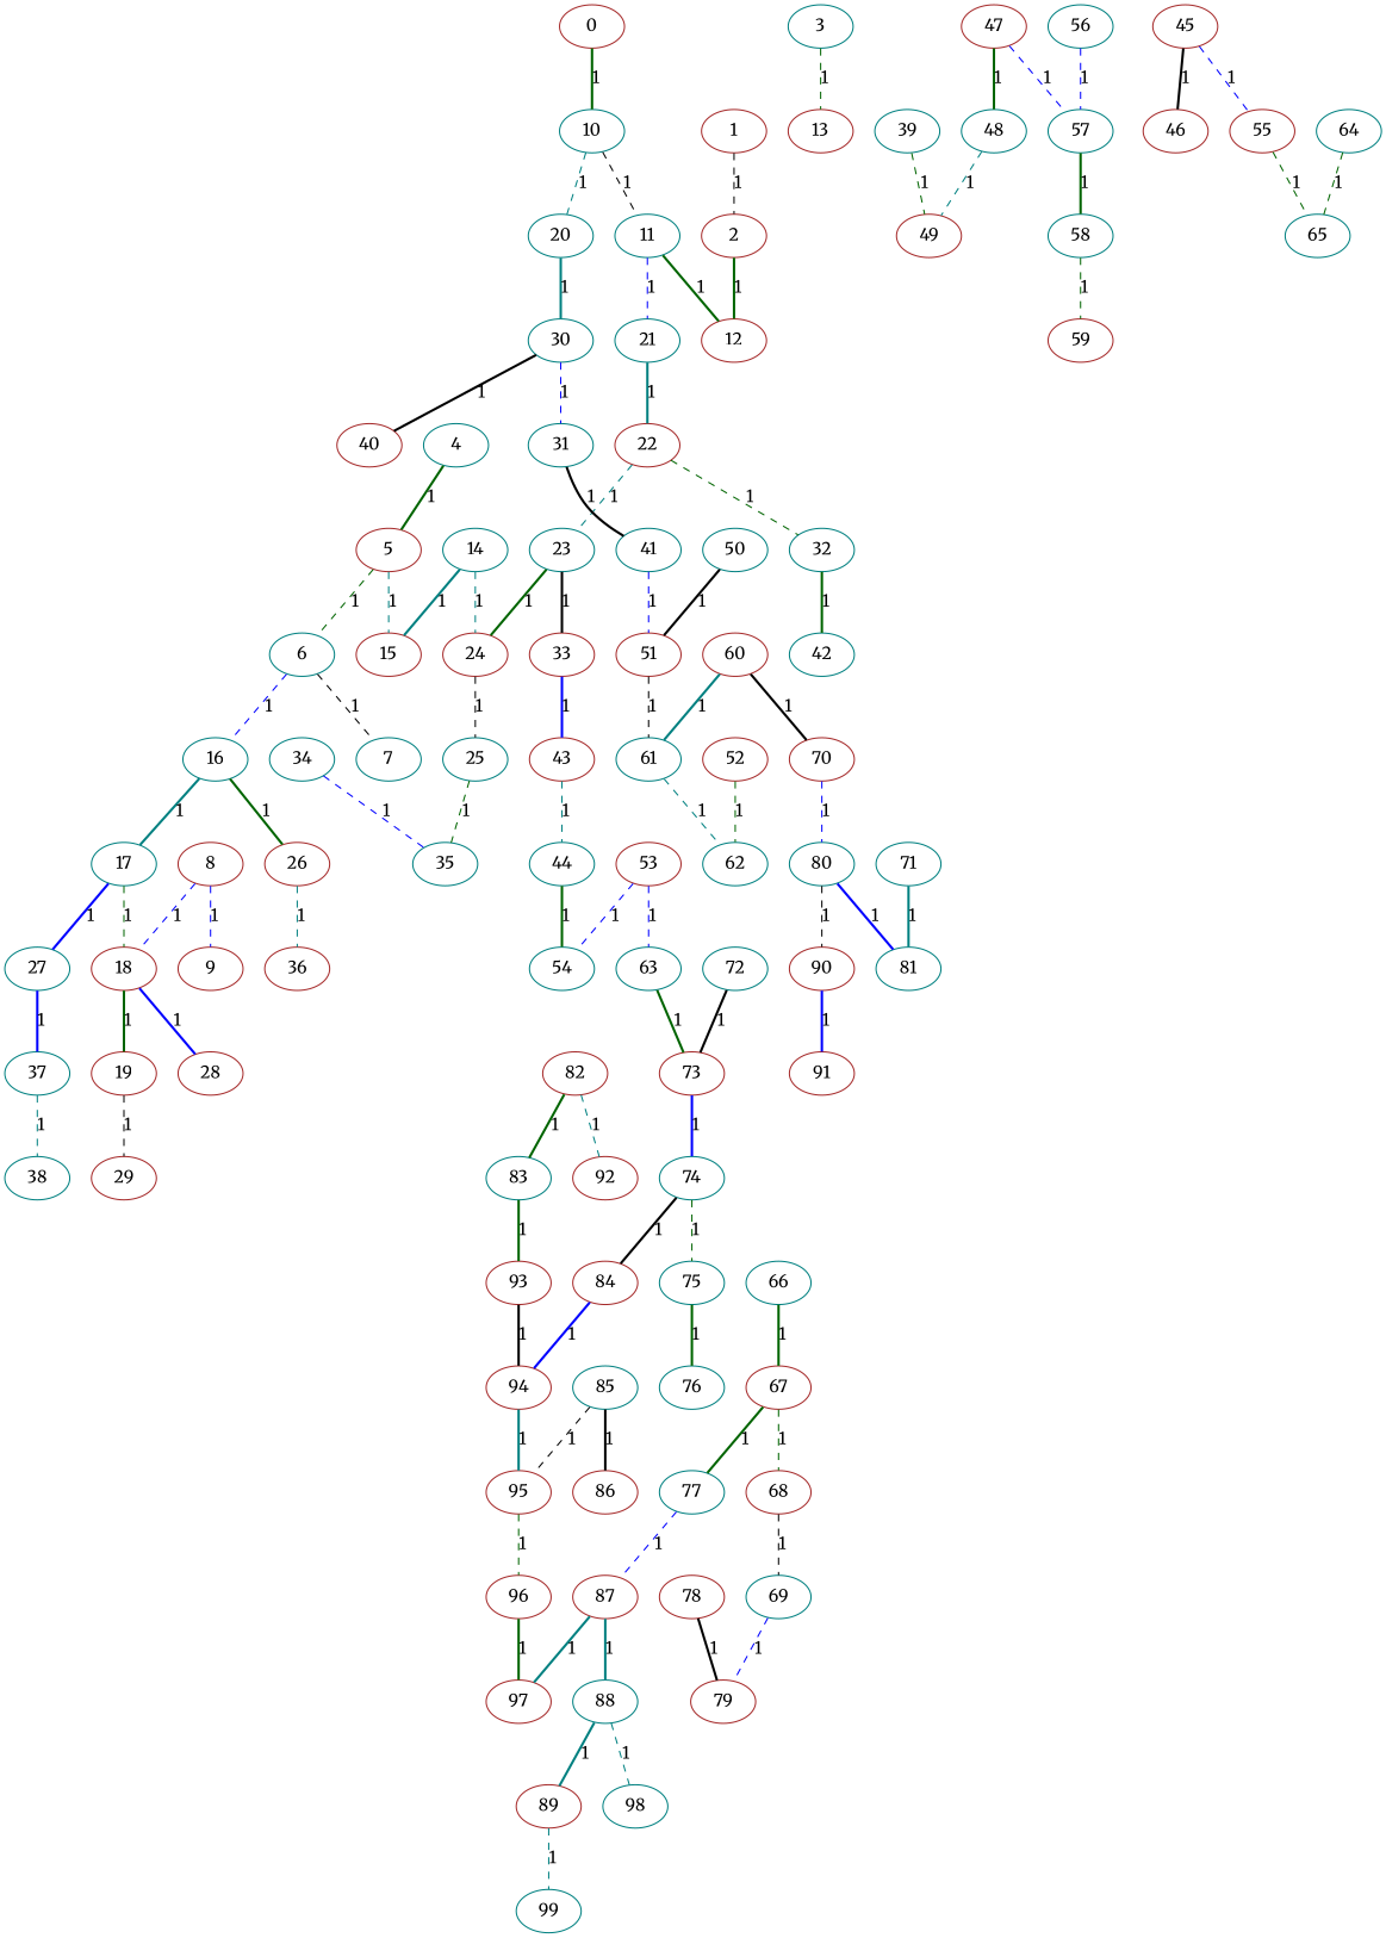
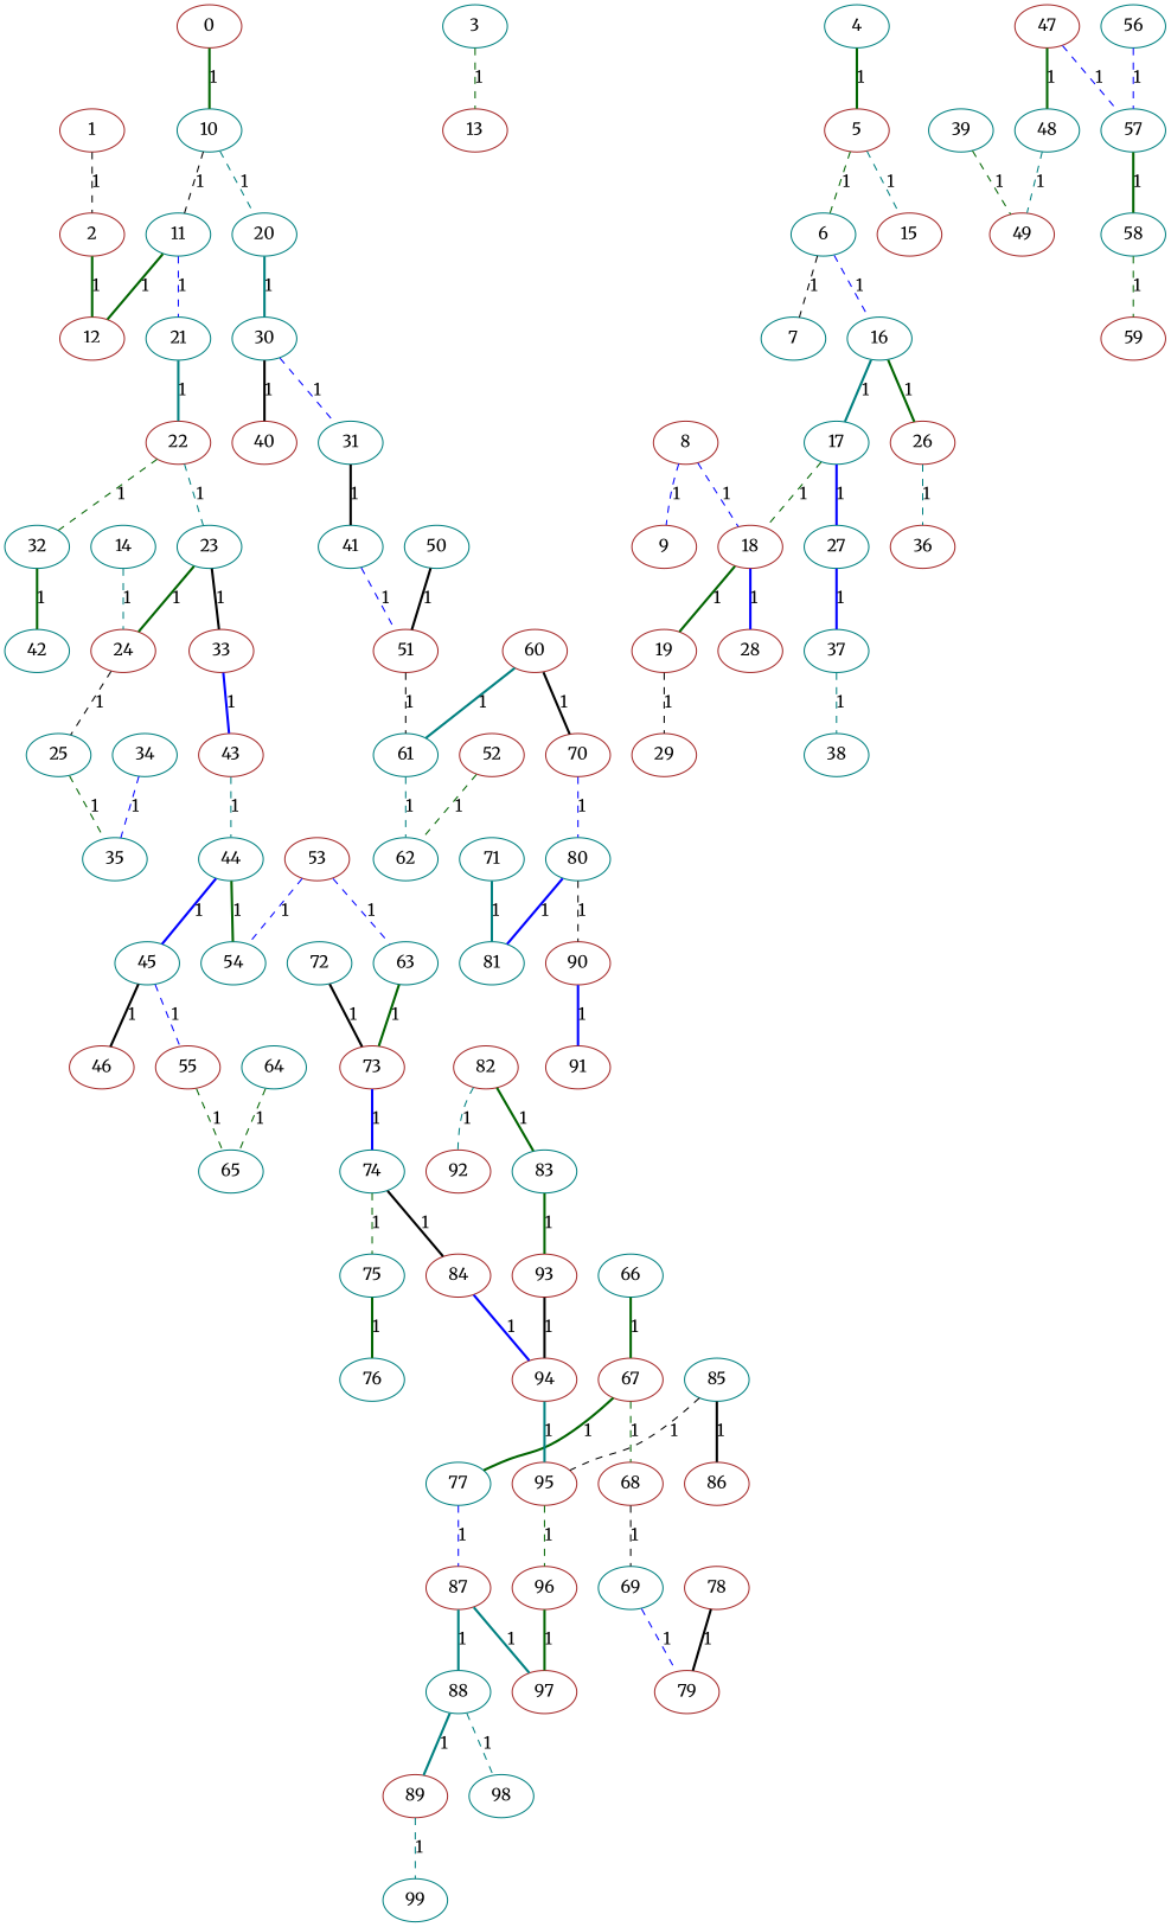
  graph {
    fontname=Merriweather
    node [color=teal fontname=Merriweather]
    edge [color=darkgreen fontname=Merriweather style=dashed]
    0 [color=brown]
    10
    11
    20
    1 [color=brown]
    2 [color=brown]
    12 [color=brown]
    13 [color=brown]
    3
    5 [color=brown]
    4
    6
    15 [color=brown]
    7
    16
    17
    26 [color=brown]
    8 [color=brown]
    9 [color=brown]
    18 [color=brown]
    19 [color=brown]
    28 [color=brown]
    21
    30
    22 [color=brown]
    14
    24 [color=brown]
    25
    27
    36 [color=brown]
    37
    29 [color=brown]
    31
    40 [color=brown]
    23
    32
    33 [color=brown]
    42
    43 [color=brown]
    35
    38
    41
    51 [color=brown]
    44
    34
    49 [color=brown]
    39
    61
-   45 [color=brown]
+   45
    54
    46 [color=brown]
    55 [color=brown]
    65
    56
    57
    47 [color=brown]
    48
    58
    50
    62
    52 [color=brown]
    53 [color=brown]
    63
    73 [color=brown]
    59 [color=brown]
    60 [color=brown]
    70 [color=brown]
    80
    74
    64
    67 [color=brown]
    66
    68 [color=brown]
    77
    69
    87 [color=brown]
    79 [color=brown]
    81
    90 [color=brown]
    71
    72
    75
    84 [color=brown]
    76
    94 [color=brown]
    88
    97 [color=brown]
    78 [color=brown]
    91 [color=brown]
    82 [color=brown]
    83
    92 [color=brown]
    93 [color=brown]
    95 [color=brown]
    86 [color=brown]
    85
    96 [color=brown]
    89 [color=brown]
    98
    99
    0 -- 10 [label=1 style=bold]
    10 -- 11 [color=black label=1]
    10 -- 20 [color=teal label=1]
    11 -- 12 [label=1 style=bold]
    11 -- 21 [color=blue label=1]
    20 -- 30 [color=teal label=1 style=bold]
    1 -- 2 [color=black label=1]
    2 -- 12 [label=1 style=bold]
    3 -- 13 [label=1]
    5 -- 6 [label=1]
    5 -- 15 [color=teal label=1]
    4 -- 5 [label=1 style=bold]
    6 -- 7 [color=black label=1]
    6 -- 16 [color=blue label=1]
    16 -- 17 [color=teal label=1 style=bold]
    16 -- 26 [label=1 style=bold]
    17 -- 18 [label=1]
    17 -- 27 [color=blue label=1 style=bold]
    26 -- 36 [color=teal label=1]
    8 -- 9 [color=blue label=1]
    8 -- 18 [color=blue label=1]
    18 -- 19 [label=1 style=bold]
    18 -- 28 [color=blue label=1 style=bold]
    19 -- 29 [color=black label=1]
    21 -- 22 [color=teal label=1 style=bold]
    30 -- 31 [color=blue label=1]
    30 -- 40 [color=black label=1 style=bold]
    22 -- 23 [color=teal label=1]
    22 -- 32 [label=1]
-   14 -- 15 [color=teal label=1 style=bold]
    14 -- 24 [color=teal label=1]
    24 -- 25 [color=black label=1]
    25 -- 35 [label=1]
    27 -- 37 [color=blue label=1 style=bold]
    37 -- 38 [color=teal label=1]
    31 -- 41 [color=black label=1 style=bold]
    23 -- 24 [label=1 style=bold]
    23 -- 33 [color=black label=1 style=bold]
    32 -- 42 [label=1 style=bold]
    33 -- 43 [color=blue label=1 style=bold]
    43 -- 44 [color=teal label=1]
    41 -- 51 [color=blue label=1]
    51 -- 61 [color=black label=1]
+   44 -- 45 [color=blue label=1 style=bold]
    44 -- 54 [label=1 style=bold]
    34 -- 35 [color=blue label=1]
    39 -- 49 [label=1]
    61 -- 62 [color=teal label=1]
    45 -- 46 [color=black label=1 style=bold]
    45 -- 55 [color=blue label=1]
    55 -- 65 [label=1]
    56 -- 57 [color=blue label=1]
    57 -- 58 [label=1 style=bold]
    47 -- 57 [color=blue label=1]
    47 -- 48 [label=1 style=bold]
    48 -- 49 [color=teal label=1]
    58 -- 59 [label=1]
    50 -- 51 [color=black label=1 style=bold]
    52 -- 62 [label=1]
    53 -- 54 [color=blue label=1]
    53 -- 63 [color=blue label=1]
    63 -- 73 [label=1 style=bold]
    73 -- 74 [color=blue label=1 style=bold]
    60 -- 61 [color=teal label=1 style=bold]
    60 -- 70 [color=black label=1 style=bold]
    70 -- 80 [color=blue label=1]
    80 -- 81 [color=blue label=1 style=bold]
    80 -- 90 [color=black label=1]
    74 -- 75 [label=1]
    74 -- 84 [color=black label=1 style=bold]
    64 -- 65 [label=1]
    67 -- 68 [label=1]
    67 -- 77 [label=1 style=bold]
    66 -- 67 [label=1 style=bold]
    68 -- 69 [color=black label=1]
    77 -- 87 [color=blue label=1]
    69 -- 79 [color=blue label=1]
    87 -- 88 [color=teal label=1 style=bold]
    87 -- 97 [color=teal label=1 style=bold]
    90 -- 91 [color=blue label=1 style=bold]
    71 -- 81 [color=teal label=1 style=bold]
    72 -- 73 [color=black label=1 style=bold]
    75 -- 76 [label=1 style=bold]
    84 -- 94 [color=blue label=1 style=bold]
    94 -- 95 [color=teal label=1 style=bold]
    88 -- 89 [color=teal label=1 style=bold]
    88 -- 98 [color=teal label=1]
    78 -- 79 [color=black label=1 style=bold]
    82 -- 83 [label=1 style=bold]
    82 -- 92 [color=teal label=1]
    83 -- 93 [label=1 style=bold]
    93 -- 94 [color=black label=1 style=bold]
    95 -- 96 [label=1]
    85 -- 95 [color=black label=1]
    85 -- 86 [color=black label=1 style=bold]
    96 -- 97 [label=1 style=bold]
    89 -- 99 [color=teal label=1]
  }
